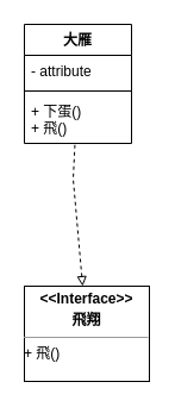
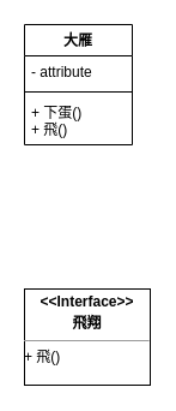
  <mxCell id="0" />
  <mxCell id="1" parent="0" />
  <mxCell id="2" value="大雁" style="swimlane;fontStyle=1;align=center;verticalAlign=top;childLayout=stackLayout;horizontal=1;startSize=26;horizontalStack=0;resizeParent=1;resizeParentMax=0;resizeLast=0;collapsible=1;marginBottom=0;whiteSpace=wrap;html=1;" vertex="1" parent="1"><mxGeometry x="20" y="20" width="90" height="100" as="geometry" /></mxCell>
  <mxCell id="3" value="- attribute" style="text;strokeColor=none;fillColor=none;align=left;verticalAlign=top;spacingLeft=4;spacingRight=4;overflow=hidden;rotatable=0;points=[[0,0.5],[1,0.5]];portConstraint=eastwest;whiteSpace=wrap;html=1;" vertex="1" parent="2"><mxGeometry y="26" width="90" height="26" as="geometry" /></mxCell>
  <mxCell id="4" value="" style="line;strokeWidth=1;fillColor=none;align=left;verticalAlign=middle;spacingTop=-1;spacingLeft=3;spacingRight=3;rotatable=0;labelPosition=right;points=[];portConstraint=eastwest;strokeColor=inherit;" vertex="1" parent="2"><mxGeometry y="52" width="90" height="8" as="geometry" /></mxCell>
  <mxCell id="5" value="+ 下蛋()&lt;span style=&quot;white-space: pre;&quot;&gt;&#09;&lt;/span&gt;&lt;br&gt;+ 飛()&lt;br&gt;" style="text;strokeColor=none;fillColor=none;align=left;verticalAlign=top;spacingLeft=4;spacingRight=4;overflow=hidden;rotatable=0;points=[[0,0.5],[1,0.5]];portConstraint=eastwest;whiteSpace=wrap;html=1;" vertex="1" parent="2"><mxGeometry y="60" width="90" height="40" as="geometry" /></mxCell>
- <mxCell id="6" value="" style="endArrow=none;dashed=1;html=1;rounded=0;startArrow=block;startFill=0;" edge="1" parent="1" source="7" target="2"><mxGeometry width="50" height="50" relative="1" as="geometry"><mxPoint x="-83.8" y="166" as="sourcePoint" /><mxPoint x="-169" y="90" as="targetPoint" /><Array as="points"><mxPoint x="61" y="150" /></Array></mxGeometry></mxCell>
  <mxCell id="7" value="&lt;p style=&quot;margin:0px;margin-top:4px;text-align:center;&quot;&gt;&lt;b&gt;&amp;lt;&amp;lt;Interface&amp;gt;&amp;gt;&lt;/b&gt;&lt;/p&gt;&lt;p style=&quot;margin:0px;margin-top:4px;text-align:center;&quot;&gt;&lt;b&gt;飛翔&lt;/b&gt;&lt;/p&gt;&lt;hr size=&quot;1&quot;&gt;&lt;div style=&quot;height:2px;&quot;&gt;+ 飛()&lt;/div&gt;" style="verticalAlign=top;align=left;overflow=fill;fontSize=12;fontFamily=Helvetica;html=1;whiteSpace=wrap;" vertex="1" parent="1"><mxGeometry x="20" y="240" width="105" height="80" as="geometry" /></mxCell>
